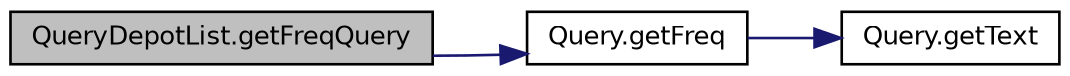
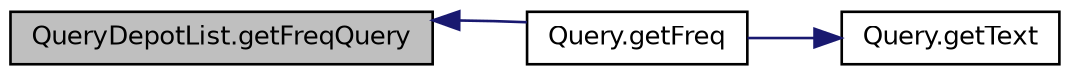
  digraph {
    rankdir=LR
    node [color=black fillcolor=white fontname=Helvetica fontsize=10 shape=record style=filled]
    edge [color=midnightblue fontname=Helvetica fontsize=10 labelfontname=Helvetica labelfontsize=10 style=solid]
    n1 [fillcolor=grey75 fontcolor=black height=0.2 label="QueryDepotList.getFreqQuery" width=0.4]
    n2 [height=0.2 label="Query.getFreq" width=0.4]
    n3 [height=0.2 label="Query.getText" width=0.4]
-   n1 -> n2
+   n2 -> n1
    n2 -> n3
  }
